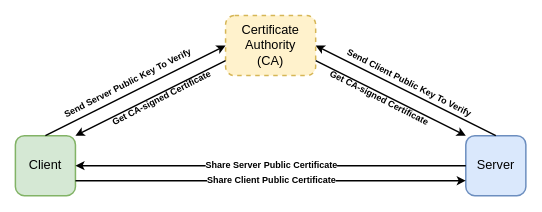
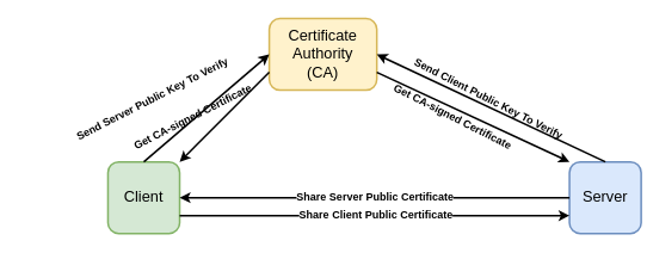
  <mxCell id="0" />
  <mxCell id="1" parent="0" />
- <mxCell id="2" value="&lt;font style=&quot;font-size: 17px&quot;&gt;Client&lt;/font&gt;" style="rounded=1;whiteSpace=wrap;html=1;strokeWidth=2;fillColor=#d5e8d4;strokeColor=#82b366;" vertex="1" parent="1"><mxGeometry x="20" y="180" width="80" height="80" as="geometry" /></mxCell>
- <mxCell id="3" value="&lt;font style=&quot;font-size: 17px&quot;&gt;Server&lt;/font&gt;" style="rounded=1;whiteSpace=wrap;html=1;strokeWidth=2;fillColor=#dae8fc;strokeColor=#6c8ebf;" vertex="1" parent="1"><mxGeometry x="620" y="180" width="80" height="80" as="geometry" /></mxCell>
- <mxCell id="4" value="&lt;font style=&quot;font-size: 17px&quot;&gt;Certificate Authority&lt;br&gt;(CA)&lt;br&gt;&lt;/font&gt;" style="rounded=1;whiteSpace=wrap;html=1;strokeWidth=2;fillColor=#fff2cc;strokeColor=#d6b656;dashed=1;" vertex="1" parent="1"><mxGeometry x="300" y="20" width="120" height="80" as="geometry" /></mxCell>
+ <mxCell id="2" value="&lt;font style=&quot;font-size: 17px&quot;&gt;Client&lt;/font&gt;" style="rounded=1;whiteSpace=wrap;html=1;strokeWidth=2;fillColor=#d5e8d4;strokeColor=#82b366;" vertex="1" parent="1"><mxGeometry x="120" y="180" width="80" height="80" as="geometry" /></mxCell>
+ <mxCell id="3" value="&lt;font style=&quot;font-size: 17px&quot;&gt;Server&lt;/font&gt;" style="rounded=1;whiteSpace=wrap;html=1;strokeWidth=2;fillColor=#dae8fc;strokeColor=#6c8ebf;" vertex="1" parent="1"><mxGeometry x="635" y="180" width="80" height="80" as="geometry" /></mxCell>
+ <mxCell id="4" value="&lt;font style=&quot;font-size: 17px&quot;&gt;Certificate Authority&lt;br&gt;(CA)&lt;br&gt;&lt;/font&gt;" style="rounded=1;whiteSpace=wrap;html=1;strokeWidth=2;fillColor=#fff2cc;strokeColor=#d6b656;" vertex="1" parent="1"><mxGeometry x="300" y="20" width="120" height="80" as="geometry" /></mxCell>
  <mxCell id="5" value="" style="endArrow=classic;html=1;strokeWidth=2;entryX=0;entryY=0.5;entryDx=0;entryDy=0;exitX=0.5;exitY=0;exitDx=0;exitDy=0;" edge="1" parent="1" source="2" target="4"><mxGeometry width="50" height="50" relative="1" as="geometry"><mxPoint x="470" y="280" as="sourcePoint" /><mxPoint x="520" y="230" as="targetPoint" /></mxGeometry></mxCell>
  <mxCell id="6" value="" style="endArrow=classic;html=1;strokeWidth=2;entryX=1;entryY=0;entryDx=0;entryDy=0;exitX=0;exitY=0.75;exitDx=0;exitDy=0;" edge="1" parent="1" source="4" target="2"><mxGeometry width="50" height="50" relative="1" as="geometry"><mxPoint x="360" y="180" as="sourcePoint" /><mxPoint x="520" y="100" as="targetPoint" /></mxGeometry></mxCell>
  <mxCell id="7" value="" style="endArrow=classic;html=1;strokeWidth=2;entryX=1;entryY=0.5;entryDx=0;entryDy=0;exitX=0.5;exitY=0;exitDx=0;exitDy=0;" edge="1" parent="1" source="3" target="4"><mxGeometry width="50" height="50" relative="1" as="geometry"><mxPoint x="350" y="160" as="sourcePoint" /><mxPoint x="230" y="220" as="targetPoint" /></mxGeometry></mxCell>
  <mxCell id="8" value="" style="endArrow=classic;html=1;strokeWidth=2;entryX=0;entryY=0;entryDx=0;entryDy=0;exitX=1;exitY=0.75;exitDx=0;exitDy=0;" edge="1" parent="1" source="4" target="3"><mxGeometry width="50" height="50" relative="1" as="geometry"><mxPoint x="250" y="140" as="sourcePoint" /><mxPoint x="130" y="200" as="targetPoint" /></mxGeometry></mxCell>
  <mxCell id="9" value="" style="endArrow=classic;html=1;strokeWidth=2;entryX=1;entryY=0.5;entryDx=0;entryDy=0;exitX=0;exitY=0.5;exitDx=0;exitDy=0;" edge="1" parent="1" source="3" target="2"><mxGeometry width="50" height="50" relative="1" as="geometry"><mxPoint x="470" y="280" as="sourcePoint" /><mxPoint x="520" y="230" as="targetPoint" /></mxGeometry></mxCell>
  <mxCell id="10" value="&lt;b&gt;Share Server Public Certificate&lt;/b&gt;" style="text;html=1;align=center;verticalAlign=middle;resizable=0;points=[];labelBackgroundColor=#ffffff;" vertex="1" connectable="0" parent="9"><mxGeometry y="-2" relative="1" as="geometry"><mxPoint as="offset" /></mxGeometry></mxCell>
  <mxCell id="11" value="" style="endArrow=classic;html=1;strokeWidth=2;entryX=0;entryY=0.75;entryDx=0;entryDy=0;exitX=1;exitY=0.75;exitDx=0;exitDy=0;" edge="1" parent="1" source="2" target="3"><mxGeometry width="50" height="50" relative="1" as="geometry"><mxPoint x="460" y="300" as="sourcePoint" /><mxPoint x="580" y="360" as="targetPoint" /></mxGeometry></mxCell>
  <mxCell id="12" value="&lt;b&gt;Share Client Public Certificate&lt;/b&gt;" style="text;html=1;align=center;verticalAlign=middle;resizable=0;points=[];labelBackgroundColor=#ffffff;" vertex="1" connectable="0" parent="11"><mxGeometry y="2" relative="1" as="geometry"><mxPoint as="offset" /></mxGeometry></mxCell>
  <mxCell id="13" value="&lt;b&gt;Send Server Public Key To Verify&lt;/b&gt;" style="text;html=1;strokeColor=none;fillColor=none;align=center;verticalAlign=middle;whiteSpace=wrap;rounded=0;rotation=333;" vertex="1" parent="1"><mxGeometry x="70" y="100" width="200" height="20" as="geometry" /></mxCell>
  <mxCell id="14" value="&lt;b&gt;Send Client Public Key To Verify&lt;/b&gt;" style="text;html=1;strokeColor=none;fillColor=none;align=center;verticalAlign=middle;whiteSpace=wrap;rounded=0;rotation=27;" vertex="1" parent="1"><mxGeometry x="450" y="100" width="190" height="20" as="geometry" /></mxCell>
  <mxCell id="15" value="&lt;b&gt;Get CA-signed Certificate&lt;/b&gt;" style="text;html=1;strokeColor=none;fillColor=none;align=center;verticalAlign=middle;whiteSpace=wrap;rounded=0;rotation=27;" vertex="1" parent="1"><mxGeometry x="430" y="120" width="150" height="20" as="geometry" /></mxCell>
  <mxCell id="16" value="&lt;b&gt;Get CA-signed Certificate&lt;/b&gt;" style="text;html=1;strokeColor=none;fillColor=none;align=center;verticalAlign=middle;whiteSpace=wrap;rounded=0;rotation=333;" vertex="1" parent="1"><mxGeometry x="140" y="120" width="150" height="20" as="geometry" /></mxCell>
